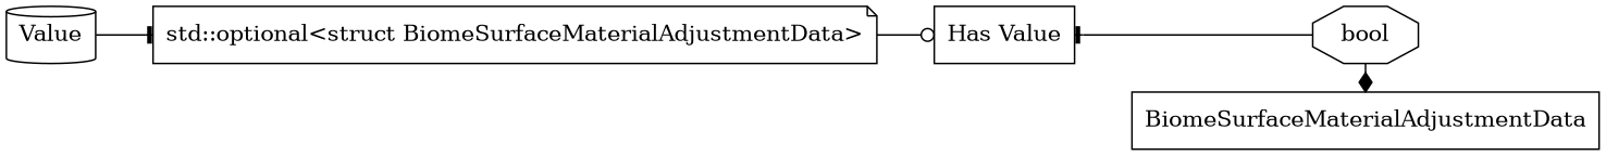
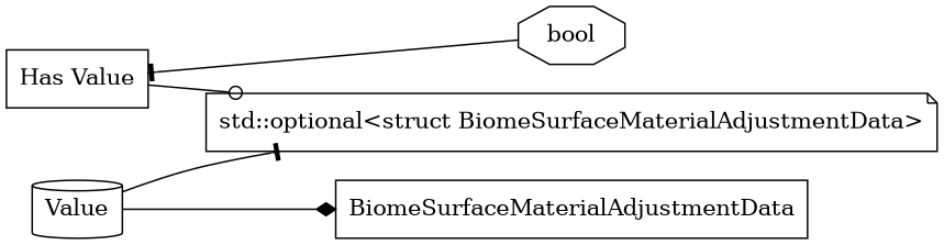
  digraph {
    rankdir=LR
    node [shape=box]
    edge [arrowhead=tee]
    n1 [label=bool shape=octagon]
    n2 [label=BiomeSurfaceMaterialAdjustmentData]
    n3 [label="Has Value"]
    n4 [label="std::optional<struct BiomeSurfaceMaterialAdjustmentData>" shape=note]
    n5 [label=Value shape=cylinder]
    subgraph sub_1 {
      rank=max
      n1
      n2
    }
    n1 -> n3
-   n4 -> n3 [arrowhead=odot]
-   n1 -> n2 [arrowhead=diamond]
+   n3 -> n4 [arrowhead=odot]
+   n5 -> n2 [arrowhead=diamond]
    n5 -> n4
  }
